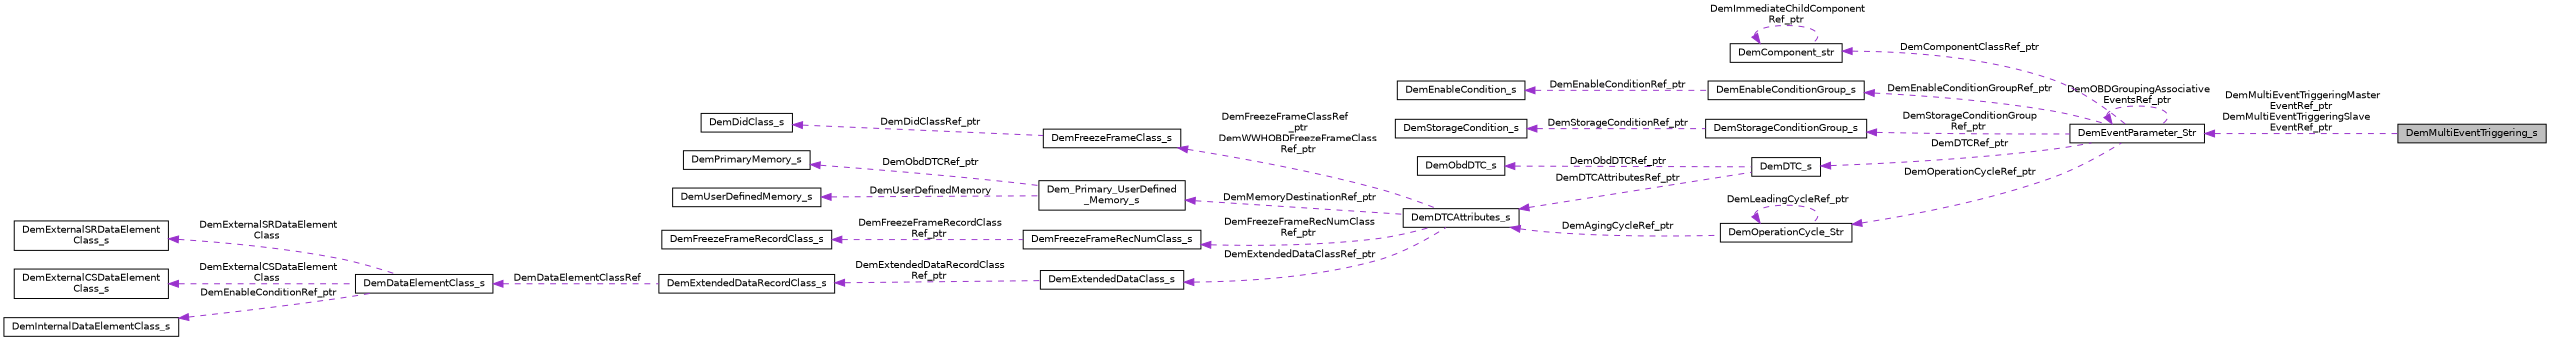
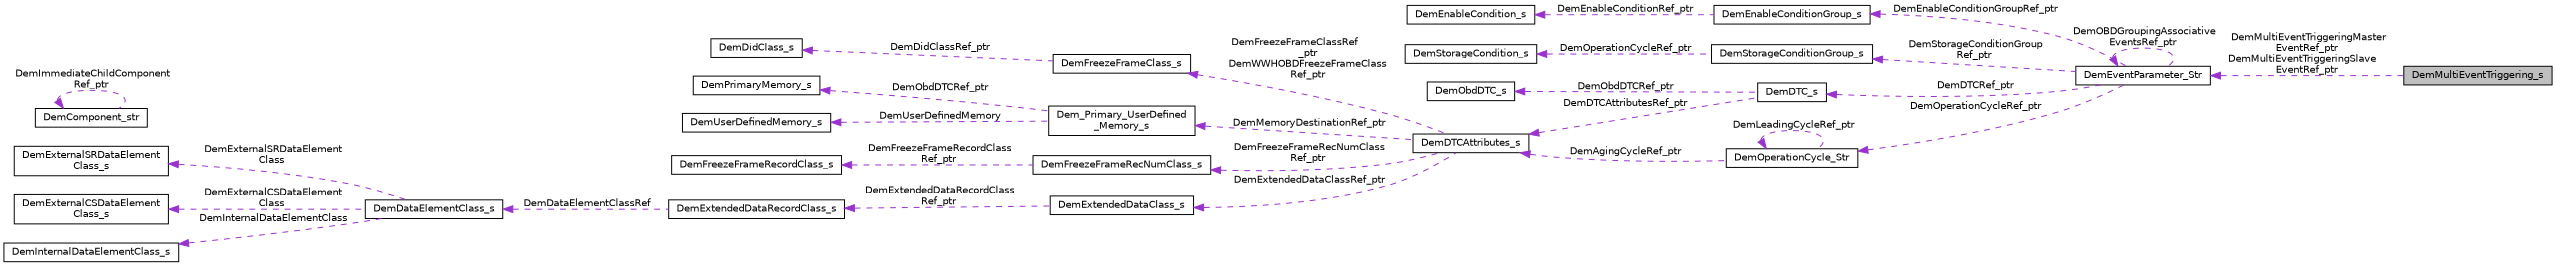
  digraph {
    rankdir=LR
    node [color=black fillcolor=white fontname=Helvetica fontsize=10 shape=record style=filled]
    edge [color=darkorchid3 dir=back fontname=Helvetica fontsize=10 labelfontname=Helvetica labelfontsize=10 style=dashed]
    n1 [fillcolor=grey75 fontcolor=black height=0.2 label=DemMultiEventTriggering_s width=0.4]
    n2 [height=0.2 label=DemEventParameter_Str width=0.4]
    n3 [height=0.2 label=DemComponent_str width=0.4]
    n4 [height=0.2 label=DemEnableConditionGroup_s width=0.4]
    n5 [height=0.2 label=DemEnableCondition_s width=0.4]
    n6 [height=0.2 label=DemStorageConditionGroup_s width=0.4]
    n7 [height=0.2 label=DemStorageCondition_s width=0.4]
    n8 [height=0.2 label=DemOperationCycle_Str width=0.4]
    n9 [height=0.2 label=DemDTCAttributes_s width=0.4]
    n10 [height=0.2 label=DemDTC_s width=0.4]
    n11 [height=0.2 label=DemObdDTC_s width=0.4]
    n12 [height=0.2 label=DemFreezeFrameClass_s width=0.4]
    n13 [height=0.2 label=DemDidClass_s width=0.4]
    n14 [height=0.2 label="Dem_Primary_UserDefined\l_Memory_s" width=0.4]
    n15 [height=0.2 label=DemPrimaryMemory_s width=0.4]
    n16 [height=0.2 label=DemUserDefinedMemory_s width=0.4]
    n17 [height=0.2 label=DemFreezeFrameRecNumClass_s width=0.4]
    n18 [height=0.2 label=DemFreezeFrameRecordClass_s width=0.4]
    n19 [height=0.2 label=DemExtendedDataClass_s width=0.4]
    n20 [height=0.2 label=DemExtendedDataRecordClass_s width=0.4]
    n21 [height=0.2 label=DemDataElementClass_s width=0.4]
    n22 [height=0.2 label="DemExternalSRDataElement\lClass_s" width=0.4]
    n23 [height=0.2 label="DemExternalCSDataElement\lClass_s" width=0.4]
    n24 [height=0.2 label=DemInternalDataElementClass_s width=0.4]
    n2 -> n1 [label=" DemMultiEventTriggeringMaster\lEventRef_ptr\nDemMultiEventTriggeringSlave\lEventRef_ptr"]
    n2 -> n2 [label=" DemOBDGroupingAssociative\lEventsRef_ptr"]
-   n3 -> n2 [label=" DemComponentClassRef_ptr"]
    n3 -> n3 [label=" DemImmediateChildComponent\lRef_ptr"]
    n4 -> n2 [label=" DemEnableConditionGroupRef_ptr"]
    n5 -> n4 [label=" DemEnableConditionRef_ptr"]
    n6 -> n2 [label=" DemStorageConditionGroup\lRef_ptr"]
-   n7 -> n6 [label=" DemStorageConditionRef_ptr"]
+   n7 -> n6 [label=" DemOperationCycleRef_ptr"]
    n8 -> n2 [label=" DemOperationCycleRef_ptr"]
    n8 -> n8 [label=" DemLeadingCycleRef_ptr"]
    n9 -> n8 [label=" DemAgingCycleRef_ptr"]
    n9 -> n10 [label=" DemDTCAttributesRef_ptr"]
    n10 -> n2 [label=" DemDTCRef_ptr"]
    n11 -> n10 [label=" DemObdDTCRef_ptr"]
    n12 -> n9 [label=" DemFreezeFrameClassRef\l_ptr\nDemWWHOBDFreezeFrameClass\lRef_ptr"]
    n13 -> n12 [label=" DemDidClassRef_ptr"]
    n14 -> n9 [label=" DemMemoryDestinationRef_ptr"]
    n15 -> n14 [label=" DemObdDTCRef_ptr"]
    n16 -> n14 [label=" DemUserDefinedMemory"]
    n17 -> n9 [label=" DemFreezeFrameRecNumClass\lRef_ptr"]
    n18 -> n17 [label=" DemFreezeFrameRecordClass\lRef_ptr"]
    n19 -> n9 [label=" DemExtendedDataClassRef_ptr"]
    n20 -> n19 [label=" DemExtendedDataRecordClass\lRef_ptr"]
    n21 -> n20 [label=" DemDataElementClassRef"]
    n22 -> n21 [label=" DemExternalSRDataElement\lClass"]
    n23 -> n21 [label=" DemExternalCSDataElement\lClass"]
-   n24 -> n21 [label=" DemEnableConditionRef_ptr"]
+   n24 -> n21 [label=" DemInternalDataElementClass"]
  }
